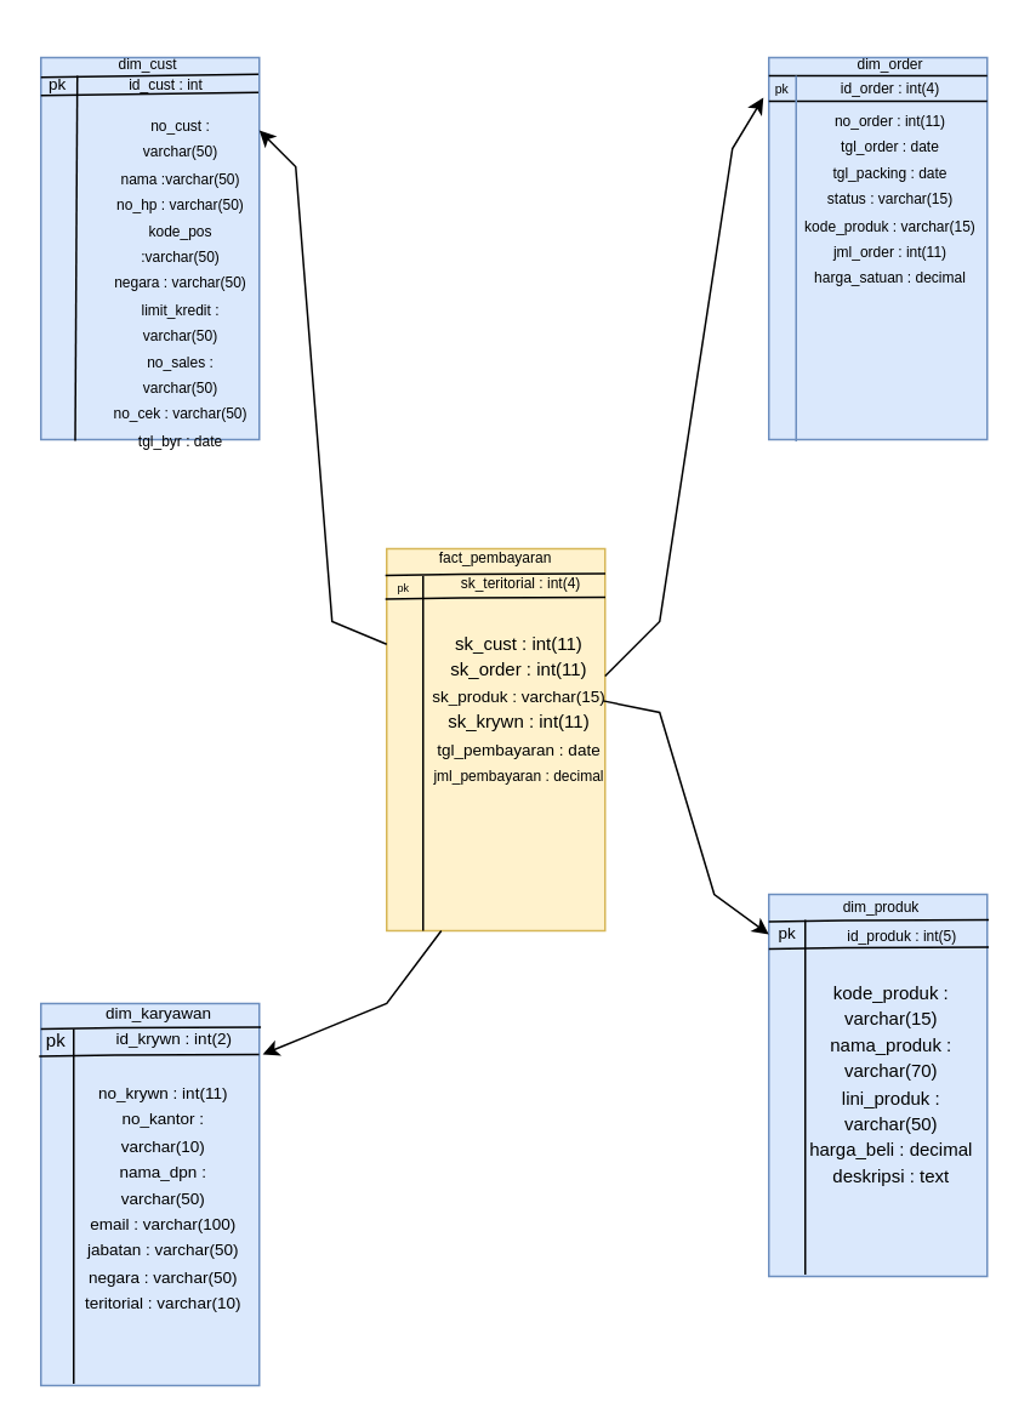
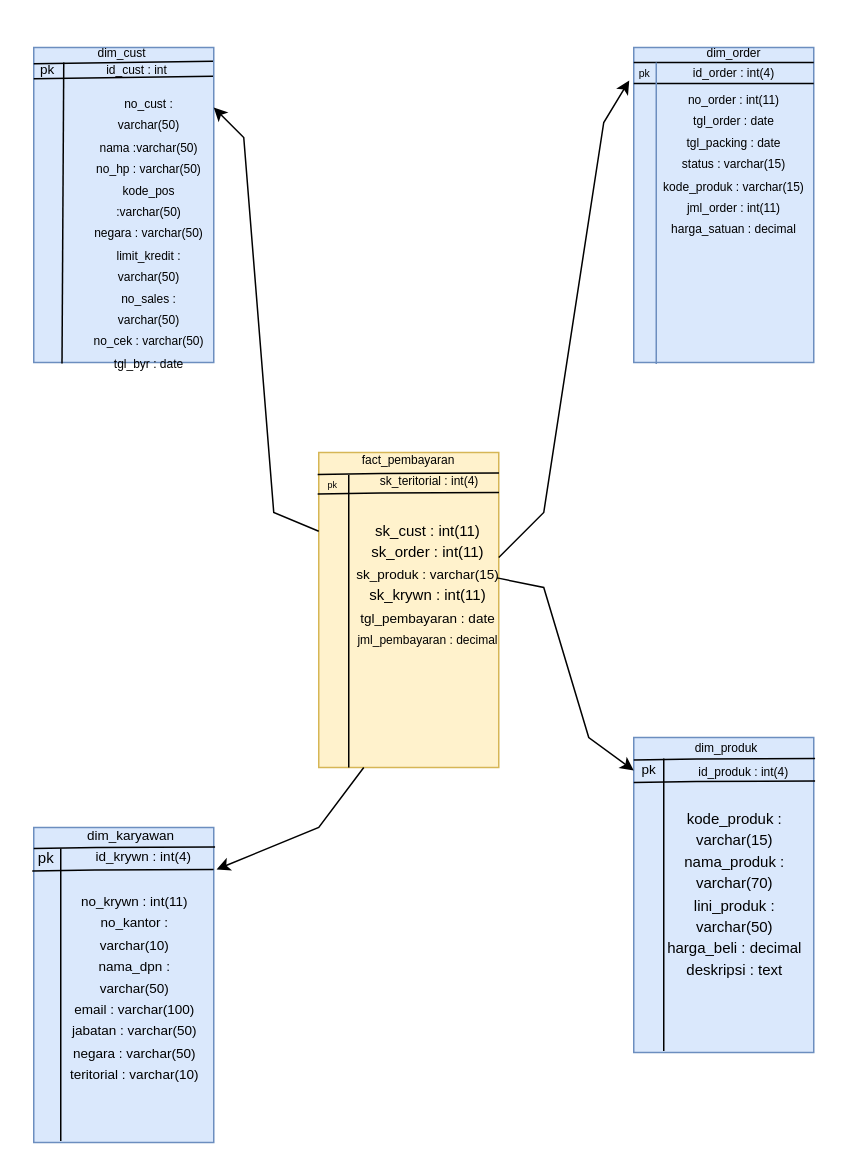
  <mxCell id="0" />
  <mxCell id="1" parent="0" />
  <mxCell id="2" value="" style="rounded=0;whiteSpace=wrap;html=1;fillColor=#dae8fc;strokeColor=#6c8ebf;" vertex="1" parent="1"><mxGeometry x="22" y="31" width="120" height="210" as="geometry" /></mxCell>
  <mxCell id="3" value="" style="rounded=0;whiteSpace=wrap;html=1;fillColor=#dae8fc;strokeColor=#6c8ebf;" vertex="1" parent="1"><mxGeometry x="422" y="31" width="120" height="210" as="geometry" /></mxCell>
  <mxCell id="4" value="" style="rounded=0;whiteSpace=wrap;html=1;fillColor=#fff2cc;strokeColor=#d6b656;" vertex="1" parent="1"><mxGeometry x="212" y="301" width="120" height="210" as="geometry" /></mxCell>
  <mxCell id="5" value="" style="rounded=0;whiteSpace=wrap;html=1;fillColor=#dae8fc;strokeColor=#6c8ebf;" vertex="1" parent="1"><mxGeometry x="422" y="491" width="120" height="210" as="geometry" /></mxCell>
  <mxCell id="6" value="" style="rounded=0;whiteSpace=wrap;html=1;fillColor=#dae8fc;strokeColor=#6c8ebf;" vertex="1" parent="1"><mxGeometry x="22" y="551" width="120" height="210" as="geometry" /></mxCell>
  <mxCell id="7" value="" style="endArrow=none;html=1;rounded=0;exitX=0.157;exitY=1.003;exitDx=0;exitDy=0;exitPerimeter=0;" edge="1" parent="1" source="2"><mxGeometry width="50" height="50" relative="1" as="geometry"><mxPoint x="-8" y="81" as="sourcePoint" /><mxPoint x="42" y="41" as="targetPoint" /></mxGeometry></mxCell>
  <mxCell id="8" value="" style="endArrow=none;html=1;rounded=0;exitX=0;exitY=0.061;exitDx=0;exitDy=0;exitPerimeter=0;entryX=0.996;entryY=0.053;entryDx=0;entryDy=0;entryPerimeter=0;" edge="1" parent="1"><mxGeometry width="50" height="50" relative="1" as="geometry"><mxPoint x="22" y="41.81" as="sourcePoint" /><mxPoint x="141.52" y="40.13" as="targetPoint" /></mxGeometry></mxCell>
  <mxCell id="9" value="" style="endArrow=none;html=1;rounded=0;exitX=0;exitY=0.061;exitDx=0;exitDy=0;exitPerimeter=0;entryX=0.996;entryY=0.053;entryDx=0;entryDy=0;entryPerimeter=0;" edge="1" parent="1"><mxGeometry width="50" height="50" relative="1" as="geometry"><mxPoint x="22" y="51.81" as="sourcePoint" /><mxPoint x="141.52" y="50.13" as="targetPoint" /></mxGeometry></mxCell>
  <mxCell id="10" value="&lt;font style=&quot;font-size: 8px&quot;&gt;dim_cust&lt;/font&gt;" style="text;whiteSpace=wrap;html=1;align=center;" vertex="1" parent="1"><mxGeometry x="51" y="20" width="60" height="20" as="geometry" /></mxCell>
  <mxCell id="11" value="&lt;font style=&quot;font-size: 9px&quot;&gt;pk&lt;/font&gt;" style="text;whiteSpace=wrap;html=1;align=center;" vertex="1" parent="1"><mxGeometry x="21" y="31" width="21" height="20" as="geometry" /></mxCell>
  <mxCell id="12" value="&lt;font style=&quot;font-size: 8px&quot;&gt;id_cust : int&lt;/font&gt;" style="text;whiteSpace=wrap;html=1;align=center;" vertex="1" parent="1"><mxGeometry x="61" y="31" width="60" height="19" as="geometry" /></mxCell>
  <mxCell id="13" value="&lt;font style=&quot;font-size: 8px&quot;&gt;no_order : int(11)&lt;br&gt;tgl_order : date&lt;br&gt;tgl_packing : date&lt;br&gt;status : varchar(15)&lt;br&gt;kode_produk : varchar(15)&lt;br&gt;jml_order : int(11)&lt;br&gt;harga_satuan : decimal&lt;br&gt;&lt;br&gt;&lt;/font&gt;" style="text;whiteSpace=wrap;html=1;align=center;" vertex="1" parent="1"><mxGeometry x="434" y="51" width="110" height="20" as="geometry" /></mxCell>
  <mxCell id="14" value="" style="endArrow=none;html=1;rounded=0;fontSize=6;" edge="1" parent="1" target="3"><mxGeometry width="50" height="50" relative="1" as="geometry"><mxPoint x="422" y="55" as="sourcePoint" /><mxPoint x="482" y="5" as="targetPoint" /><Array as="points"><mxPoint x="542" y="55" /></Array></mxGeometry></mxCell>
  <mxCell id="15" value="" style="endArrow=none;html=1;rounded=0;fontSize=6;" edge="1" parent="1"><mxGeometry width="50" height="50" relative="1" as="geometry"><mxPoint x="422" y="41" as="sourcePoint" /><mxPoint x="542" y="41" as="targetPoint" /><Array as="points"><mxPoint x="542" y="41" /></Array></mxGeometry></mxCell>
  <mxCell id="16" value="" style="endArrow=none;html=1;rounded=0;fontSize=6;fillColor=#dae8fc;strokeColor=#6c8ebf;" edge="1" parent="1"><mxGeometry width="50" height="50" relative="1" as="geometry"><mxPoint x="437" y="242" as="sourcePoint" /><mxPoint x="437" y="41" as="targetPoint" /></mxGeometry></mxCell>
  <mxCell id="17" value="" style="endArrow=none;html=1;rounded=0;fontSize=6;entryX=0.993;entryY=0.089;entryDx=0;entryDy=0;entryPerimeter=0;exitX=-0.006;exitY=0.132;exitDx=0;exitDy=0;exitPerimeter=0;" edge="1" parent="1" source="4"><mxGeometry width="50" height="50" relative="1" as="geometry"><mxPoint x="213" y="329" as="sourcePoint" /><mxPoint x="332.16" y="327.69" as="targetPoint" /><Array as="points"><mxPoint x="253" y="328" /></Array></mxGeometry></mxCell>
  <mxCell id="18" value="" style="endArrow=none;html=1;rounded=0;fontSize=6;entryX=0.993;entryY=0.089;entryDx=0;entryDy=0;entryPerimeter=0;exitX=-0.006;exitY=0.132;exitDx=0;exitDy=0;exitPerimeter=0;" edge="1" parent="1"><mxGeometry width="50" height="50" relative="1" as="geometry"><mxPoint x="211.28" y="315.72" as="sourcePoint" /><mxPoint x="332.16" y="314.69" as="targetPoint" /><Array as="points"><mxPoint x="253" y="315" /></Array></mxGeometry></mxCell>
  <mxCell id="19" value="" style="endArrow=none;html=1;rounded=0;fontSize=6;" edge="1" parent="1"><mxGeometry width="50" height="50" relative="1" as="geometry"><mxPoint x="232" y="511" as="sourcePoint" /><mxPoint x="232" y="316" as="targetPoint" /></mxGeometry></mxCell>
  <mxCell id="20" value="" style="endArrow=none;html=1;rounded=0;fontSize=6;" edge="1" parent="1"><mxGeometry width="50" height="50" relative="1" as="geometry"><mxPoint x="442" y="700" as="sourcePoint" /><mxPoint x="442" y="505" as="targetPoint" /></mxGeometry></mxCell>
  <mxCell id="21" value="" style="endArrow=none;html=1;rounded=0;fontSize=6;entryX=0.993;entryY=0.089;entryDx=0;entryDy=0;entryPerimeter=0;exitX=-0.006;exitY=0.132;exitDx=0;exitDy=0;exitPerimeter=0;" edge="1" parent="1"><mxGeometry width="50" height="50" relative="1" as="geometry"><mxPoint x="422" y="506.03" as="sourcePoint" /><mxPoint x="542.88" y="505" as="targetPoint" /><Array as="points"><mxPoint x="463.72" y="505.31" /></Array></mxGeometry></mxCell>
  <mxCell id="22" value="" style="endArrow=none;html=1;rounded=0;fontSize=6;entryX=0.993;entryY=0.089;entryDx=0;entryDy=0;entryPerimeter=0;exitX=-0.006;exitY=0.132;exitDx=0;exitDy=0;exitPerimeter=0;" edge="1" parent="1"><mxGeometry width="50" height="50" relative="1" as="geometry"><mxPoint x="422" y="521.03" as="sourcePoint" /><mxPoint x="542.88" y="520" as="targetPoint" /><Array as="points"><mxPoint x="463.72" y="520.31" /></Array></mxGeometry></mxCell>
  <mxCell id="23" value="" style="endArrow=none;html=1;rounded=0;fontSize=6;entryX=0.993;entryY=0.089;entryDx=0;entryDy=0;entryPerimeter=0;exitX=-0.006;exitY=0.132;exitDx=0;exitDy=0;exitPerimeter=0;" edge="1" parent="1"><mxGeometry width="50" height="50" relative="1" as="geometry"><mxPoint x="22" y="565.03" as="sourcePoint" /><mxPoint x="142.88" y="564" as="targetPoint" /><Array as="points"><mxPoint x="63.72" y="564.31" /></Array></mxGeometry></mxCell>
  <mxCell id="24" value="" style="endArrow=none;html=1;rounded=0;fontSize=6;entryX=0.993;entryY=0.089;entryDx=0;entryDy=0;entryPerimeter=0;exitX=-0.006;exitY=0.132;exitDx=0;exitDy=0;exitPerimeter=0;" edge="1" parent="1"><mxGeometry width="50" height="50" relative="1" as="geometry"><mxPoint x="21" y="580.03" as="sourcePoint" /><mxPoint x="141.88" y="579" as="targetPoint" /><Array as="points"><mxPoint x="62.72" y="579.31" /></Array></mxGeometry></mxCell>
  <mxCell id="25" value="" style="endArrow=none;html=1;rounded=0;fontSize=6;" edge="1" parent="1"><mxGeometry width="50" height="50" relative="1" as="geometry"><mxPoint x="40" y="760" as="sourcePoint" /><mxPoint x="40" y="565" as="targetPoint" /></mxGeometry></mxCell>
  <mxCell id="26" value="&lt;font&gt;&lt;font size=&quot;1&quot;&gt;sk_cust : int(11)&lt;/font&gt;&lt;br&gt;&lt;font size=&quot;1&quot;&gt;sk_order : int(11)&lt;/font&gt;&lt;br&gt;&lt;font style=&quot;font-size: 9px&quot;&gt;sk_produk : varchar(15)&lt;/font&gt;&lt;br&gt;&lt;font size=&quot;1&quot;&gt;sk_krywn : int(11)&lt;/font&gt;&lt;br&gt;&lt;font style=&quot;font-size: 9px&quot;&gt;tgl_pembayaran : date&lt;/font&gt;&lt;br&gt;&lt;font style=&quot;font-size: 8px&quot;&gt;jml_pembayaran : decimal&lt;/font&gt;&lt;br&gt;&lt;br&gt;&lt;/font&gt;" style="text;whiteSpace=wrap;html=1;align=center;" vertex="1" parent="1"><mxGeometry x="230" y="339" width="110" height="20" as="geometry" /></mxCell>
  <mxCell id="27" value="&lt;font style=&quot;font-size: 10px&quot;&gt;kode_produk : varchar(15)&lt;br&gt;nama_produk : varchar(70)&lt;br&gt;lini_produk : varchar(50)&lt;br&gt;harga_beli : decimal&lt;br&gt;deskripsi : text&lt;br&gt;&lt;/font&gt;" style="text;whiteSpace=wrap;html=1;align=center;" vertex="1" parent="1"><mxGeometry x="442" y="531" width="95" height="20" as="geometry" /></mxCell>
  <mxCell id="28" value="&lt;font style=&quot;font-size: 9px&quot;&gt;no_krywn : int(11)&lt;br&gt;no_kantor : varchar(10)&lt;br&gt;nama_dpn : varchar(50)&lt;br&gt;email : varchar(100)&lt;br&gt;jabatan : varchar(50)&lt;br&gt;negara : varchar(50)&lt;br&gt;teritorial : varchar(10)&lt;br&gt;&lt;br&gt;&lt;/font&gt;" style="text;whiteSpace=wrap;html=1;align=center;" vertex="1" parent="1"><mxGeometry x="45" y="586" width="89" height="20" as="geometry" /></mxCell>
  <mxCell id="29" value="&lt;font style=&quot;font-size: 8px&quot;&gt;id_order : int(4)&lt;/font&gt;" style="text;whiteSpace=wrap;html=1;align=center;" vertex="1" parent="1"><mxGeometry x="459" y="33" width="60" height="20" as="geometry" /></mxCell>
  <mxCell id="30" value="&lt;font style=&quot;font-size: 8px&quot;&gt;no_cust : varchar(50)&lt;br&gt;nama :varchar(50)&lt;br&gt;no_hp : varchar(50)&lt;br&gt;kode_pos :varchar(50)&lt;br&gt;negara : varchar(50)&lt;br&gt;limit_kredit : varchar(50)&lt;br&gt;no_sales : varchar(50)&lt;br&gt;no_cek : varchar(50)&lt;br&gt;tgl_byr : date&lt;br&gt;&lt;br&gt;&lt;/font&gt;" style="text;whiteSpace=wrap;html=1;align=center;" vertex="1" parent="1"><mxGeometry x="61" y="54" width="76" height="20" as="geometry" /></mxCell>
  <mxCell id="31" value="&lt;font style=&quot;font-size: 8px&quot;&gt;dim_produk&lt;/font&gt;" style="text;whiteSpace=wrap;html=1;align=center;" vertex="1" parent="1"><mxGeometry x="454" y="483" width="60" height="20" as="geometry" /></mxCell>
- <mxCell id="32" value="&lt;font style=&quot;font-size: 9px&quot;&gt;id_krywn : int(2)&lt;/font&gt;" style="text;whiteSpace=wrap;html=1;align=center;" vertex="1" parent="1"><mxGeometry x="59" y="556" width="73" height="20" as="geometry" /></mxCell>
+ <mxCell id="32" value="&lt;font style=&quot;font-size: 9px&quot;&gt;id_krywn : int(4)&lt;/font&gt;" style="text;whiteSpace=wrap;html=1;align=center;" vertex="1" parent="1"><mxGeometry x="59" y="556" width="73" height="20" as="geometry" /></mxCell>
  <mxCell id="33" value="&lt;font style=&quot;font-size: 8px&quot;&gt;sk_teritorial : int(4)&lt;/font&gt;" style="text;whiteSpace=wrap;html=1;align=center;" vertex="1" parent="1"><mxGeometry x="240" y="305" width="92" height="20" as="geometry" /></mxCell>
- <mxCell id="34" value="&lt;font style=&quot;font-size: 8px&quot;&gt;id_produk : int(5)&lt;/font&gt;" style="text;whiteSpace=wrap;html=1;align=center;" vertex="1" parent="1"><mxGeometry x="459" y="499" width="73" height="20" as="geometry" /></mxCell>
+ <mxCell id="34" value="&lt;font style=&quot;font-size: 8px&quot;&gt;id_produk : int(4)&lt;/font&gt;" style="text;whiteSpace=wrap;html=1;align=center;" vertex="1" parent="1"><mxGeometry x="459" y="499" width="73" height="20" as="geometry" /></mxCell>
  <mxCell id="35" value="&lt;font style=&quot;font-size: 9px&quot;&gt;dim_karyawan&lt;/font&gt;" style="text;whiteSpace=wrap;html=1;align=center;" vertex="1" parent="1"><mxGeometry x="57" y="542" width="60" height="20" as="geometry" /></mxCell>
  <mxCell id="36" value="&lt;font style=&quot;font-size: 8px&quot;&gt;fact_pembayaran&lt;/font&gt;" style="text;whiteSpace=wrap;html=1;align=center;" vertex="1" parent="1"><mxGeometry x="242" y="291" width="60" height="20" as="geometry" /></mxCell>
  <mxCell id="37" value="&lt;font style=&quot;font-size: 8px&quot;&gt;dim_order&lt;/font&gt;" style="text;whiteSpace=wrap;html=1;align=center;" vertex="1" parent="1"><mxGeometry x="459" y="20" width="60" height="20" as="geometry" /></mxCell>
  <mxCell id="38" value="&lt;font style=&quot;font-size: 9px&quot;&gt;pk&lt;/font&gt;" style="text;whiteSpace=wrap;html=1;align=center;" vertex="1" parent="1"><mxGeometry x="422" y="498" width="21" height="20" as="geometry" /></mxCell>
  <mxCell id="39" value="&lt;font style=&quot;font-size: 10px&quot;&gt;pk&lt;/font&gt;" style="text;whiteSpace=wrap;html=1;align=center;" vertex="1" parent="1"><mxGeometry x="20" y="557" width="21" height="20" as="geometry" /></mxCell>
  <mxCell id="40" value="&lt;font style=&quot;font-size: 6px&quot;&gt;pk&lt;/font&gt;" style="text;whiteSpace=wrap;html=1;align=center;" vertex="1" parent="1"><mxGeometry x="211" y="307" width="21" height="20" as="geometry" /></mxCell>
  <mxCell id="41" value="&lt;font style=&quot;font-size: 7px&quot;&gt;pk&lt;/font&gt;" style="text;whiteSpace=wrap;html=1;align=center;" vertex="1" parent="1"><mxGeometry x="419" y="33" width="21" height="20" as="geometry" /></mxCell>
  <mxCell id="42" value="" style="endArrow=classic;html=1;rounded=0;fontSize=6;exitX=0;exitY=0.25;exitDx=0;exitDy=0;" edge="1" parent="1" source="4"><mxGeometry width="50" height="50" relative="1" as="geometry"><mxPoint x="192" y="351" as="sourcePoint" /><mxPoint x="142" y="71" as="targetPoint" /><Array as="points"><mxPoint x="182" y="341" /><mxPoint x="162" y="91" /></Array></mxGeometry></mxCell>
  <mxCell id="43" value="" style="endArrow=classic;html=1;rounded=0;fontSize=6;entryX=0;entryY=1;entryDx=0;entryDy=0;" edge="1" parent="1" target="41"><mxGeometry width="50" height="50" relative="1" as="geometry"><mxPoint x="332" y="371" as="sourcePoint" /><mxPoint x="362" y="201" as="targetPoint" /><Array as="points"><mxPoint x="362" y="341" /><mxPoint x="402" y="81" /></Array></mxGeometry></mxCell>
  <mxCell id="44" value="" style="endArrow=classic;html=1;rounded=0;fontSize=6;entryX=1.016;entryY=0.133;entryDx=0;entryDy=0;entryPerimeter=0;exitX=0.25;exitY=1;exitDx=0;exitDy=0;" edge="1" parent="1" source="4" target="6"><mxGeometry width="50" height="50" relative="1" as="geometry"><mxPoint x="252" y="521" as="sourcePoint" /><mxPoint x="362" y="431" as="targetPoint" /><Array as="points"><mxPoint x="212" y="551" /></Array></mxGeometry></mxCell>
  <mxCell id="45" value="" style="endArrow=classic;html=1;rounded=0;fontSize=6;entryX=0;entryY=0.75;entryDx=0;entryDy=0;exitX=0.99;exitY=0.398;exitDx=0;exitDy=0;exitPerimeter=0;" edge="1" parent="1" source="4" target="38"><mxGeometry width="50" height="50" relative="1" as="geometry"><mxPoint x="312" y="601" as="sourcePoint" /><mxPoint x="362" y="551" as="targetPoint" /><Array as="points"><mxPoint x="362" y="391" /><mxPoint x="392" y="491" /></Array></mxGeometry></mxCell>
